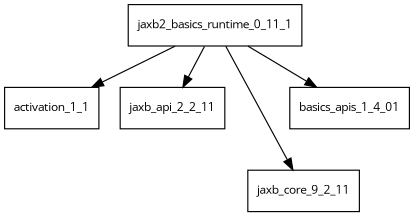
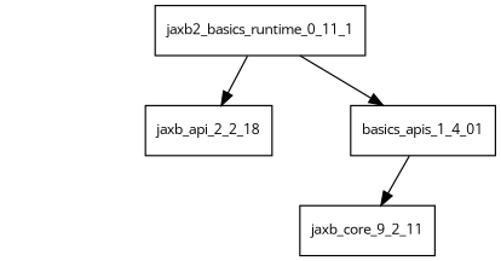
  digraph {
    fontname="Open Sans"
    node [fontname="Open Sans" fontsize=10.0 shape=box]
    edge [fontname="Open Sans"]
    jaxb2_basics_runtime_0_11_1
-   activation_1_1
-   jaxb_api_2_2_11
+   jaxb_api_2_2_11 [label=jaxb_api_2_2_18]
    n4 [label=jaxb_core_9_2_11]
    n5 [label=basics_apis_1_4_01]
-   jaxb2_basics_runtime_0_11_1 -> activation_1_1
    jaxb2_basics_runtime_0_11_1 -> jaxb_api_2_2_11
-   jaxb2_basics_runtime_0_11_1 -> n4
+   n5 -> n4
    jaxb2_basics_runtime_0_11_1 -> n5
  }
